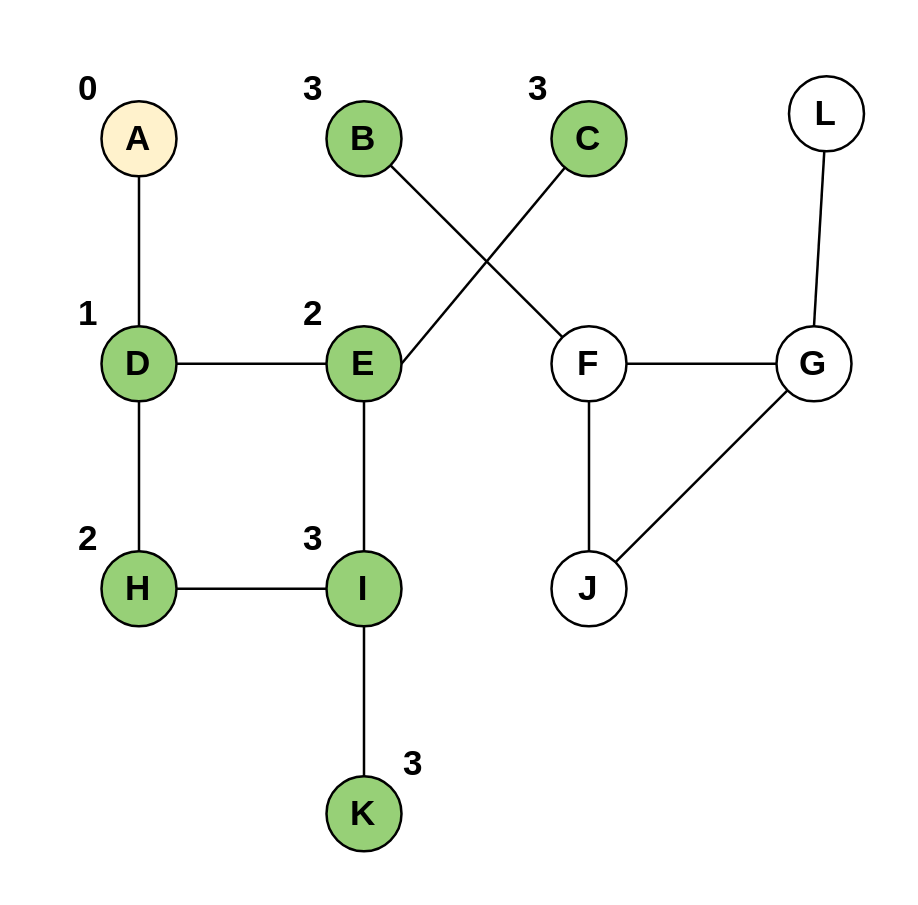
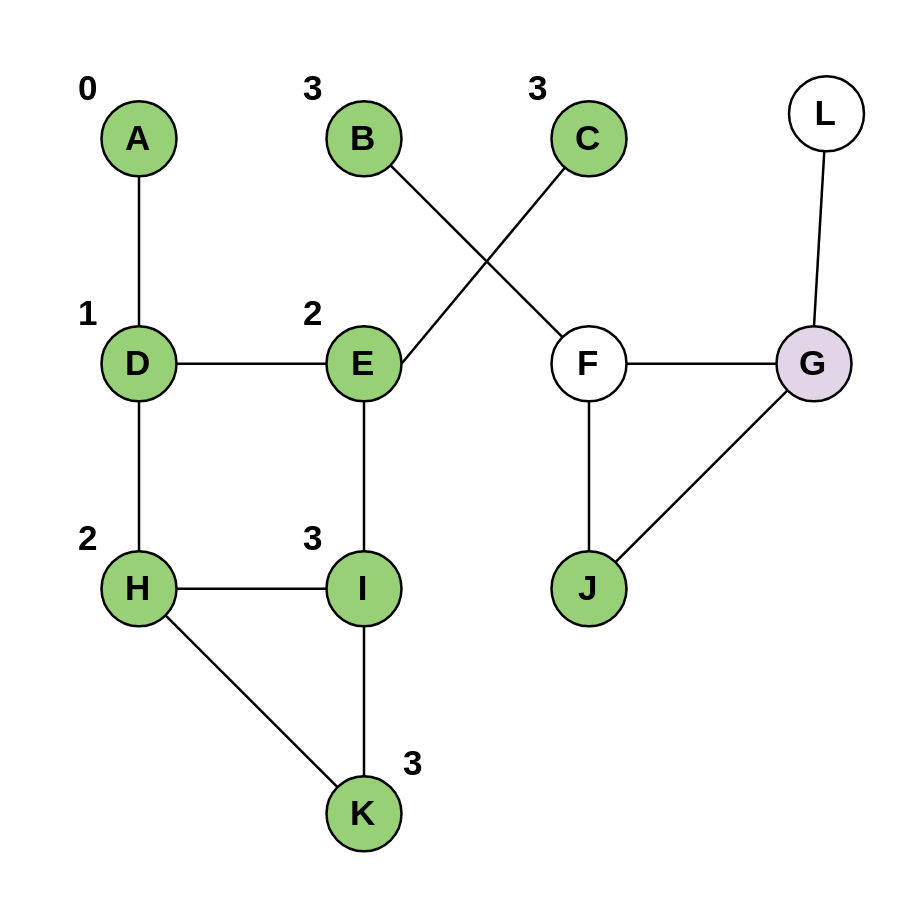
  <mxCell id="0" />
  <mxCell id="1" parent="0" />
- <mxCell id="2" value="&lt;b&gt;&lt;font style=&quot;font-size: 14px&quot;&gt;A&lt;/font&gt;&lt;/b&gt;" style="ellipse;whiteSpace=wrap;html=1;fillColor=#fff2cc;" parent="1" vertex="1"><mxGeometry x="40" y="40" width="30" height="30" as="geometry" /></mxCell>
+ <mxCell id="2" value="&lt;b&gt;&lt;font style=&quot;font-size: 14px&quot;&gt;A&lt;/font&gt;&lt;/b&gt;" style="ellipse;whiteSpace=wrap;html=1;fillColor=#97D077;" parent="1" vertex="1"><mxGeometry x="40" y="40" width="30" height="30" as="geometry" /></mxCell>
  <mxCell id="3" value="&lt;b&gt;&lt;font style=&quot;font-size: 14px&quot;&gt;D&lt;/font&gt;&lt;/b&gt;" style="ellipse;whiteSpace=wrap;html=1;fillColor=#97D077;" parent="1" vertex="1"><mxGeometry x="40" y="130" width="30" height="30" as="geometry" /></mxCell>
  <mxCell id="4" value="" style="endArrow=none;html=1;exitX=0.5;exitY=0;exitDx=0;exitDy=0;" parent="1" source="3" target="2" edge="1"><mxGeometry width="50" height="50" relative="1" as="geometry"><mxPoint x="54.86" y="110" as="sourcePoint" /><mxPoint x="54.86" y="70" as="targetPoint" /><Array as="points" /></mxGeometry></mxCell>
  <mxCell id="5" value="&lt;b&gt;&lt;font style=&quot;font-size: 14px&quot;&gt;B&lt;/font&gt;&lt;/b&gt;" style="ellipse;whiteSpace=wrap;html=1;fillColor=#97D077;" parent="1" vertex="1"><mxGeometry x="130" y="40" width="30" height="30" as="geometry" /></mxCell>
  <mxCell id="6" value="&lt;b&gt;&lt;font style=&quot;font-size: 14px&quot;&gt;E&lt;/font&gt;&lt;/b&gt;" style="ellipse;whiteSpace=wrap;html=1;fillColor=#97D077;" parent="1" vertex="1"><mxGeometry x="130" y="130" width="30" height="30" as="geometry" /></mxCell>
  <mxCell id="7" value="" style="endArrow=none;html=1;entryX=0;entryY=0.5;entryDx=0;entryDy=0;exitX=1;exitY=0.5;exitDx=0;exitDy=0;" parent="1" source="3" target="6" edge="1"><mxGeometry width="50" height="50" relative="1" as="geometry"><mxPoint x="70" y="150" as="sourcePoint" /><mxPoint x="120" y="100" as="targetPoint" /></mxGeometry></mxCell>
  <mxCell id="8" value="&lt;b&gt;&lt;font style=&quot;font-size: 14px&quot;&gt;H&lt;/font&gt;&lt;/b&gt;" style="ellipse;whiteSpace=wrap;html=1;fillColor=#97D077;" parent="1" vertex="1"><mxGeometry x="40" y="220" width="30" height="30" as="geometry" /></mxCell>
  <mxCell id="9" value="" style="endArrow=none;html=1;exitX=0.5;exitY=0;exitDx=0;exitDy=0;" parent="1" source="8" target="3" edge="1"><mxGeometry width="50" height="50" relative="1" as="geometry"><mxPoint x="54.86" y="200" as="sourcePoint" /><mxPoint x="55" y="160" as="targetPoint" /><Array as="points" /></mxGeometry></mxCell>
  <mxCell id="10" value="&lt;b&gt;&lt;font style=&quot;font-size: 14px&quot;&gt;I&lt;/font&gt;&lt;/b&gt;" style="ellipse;whiteSpace=wrap;html=1;fillColor=#97D077;" parent="1" vertex="1"><mxGeometry x="130" y="220" width="30" height="30" as="geometry" /></mxCell>
  <mxCell id="11" value="" style="endArrow=none;html=1;exitX=0.5;exitY=0;exitDx=0;exitDy=0;" parent="1" source="10" target="6" edge="1"><mxGeometry width="50" height="50" relative="1" as="geometry"><mxPoint x="144.86" y="200" as="sourcePoint" /><mxPoint x="145" y="160" as="targetPoint" /><Array as="points" /></mxGeometry></mxCell>
  <mxCell id="12" value="&lt;span style=&quot;font-size: 14px&quot;&gt;&lt;b&gt;K&lt;/b&gt;&lt;/span&gt;" style="ellipse;whiteSpace=wrap;html=1;fillColor=#97D077;" parent="1" vertex="1"><mxGeometry x="130" y="310" width="30" height="30" as="geometry" /></mxCell>
  <mxCell id="13" value="" style="endArrow=none;html=1;exitX=0.5;exitY=0;exitDx=0;exitDy=0;" parent="1" source="12" target="10" edge="1"><mxGeometry width="50" height="50" relative="1" as="geometry"><mxPoint x="144.86" y="290" as="sourcePoint" /><mxPoint x="145" y="250" as="targetPoint" /><Array as="points" /></mxGeometry></mxCell>
- <mxCell id="15" value="&lt;b&gt;&lt;font style=&quot;font-size: 14px&quot;&gt;J&lt;/font&gt;&lt;/b&gt;" style="ellipse;whiteSpace=wrap;html=1;" parent="1" vertex="1"><mxGeometry x="220" y="220" width="30" height="30" as="geometry" /></mxCell>
+ <mxCell id="14" value="" style="endArrow=none;html=1;" parent="1" source="12" target="8" edge="1"><mxGeometry width="50" height="50" relative="1" as="geometry"><mxPoint x="80" y="320" as="sourcePoint" /><mxPoint x="130" y="270" as="targetPoint" /></mxGeometry></mxCell>
+ <mxCell id="15" value="&lt;b&gt;&lt;font style=&quot;font-size: 14px&quot;&gt;J&lt;/font&gt;&lt;/b&gt;" style="ellipse;whiteSpace=wrap;html=1;fillColor=#97d077;" parent="1" vertex="1"><mxGeometry x="220" y="220" width="30" height="30" as="geometry" /></mxCell>
  <mxCell id="16" value="" style="endArrow=none;html=1;" parent="1" source="10" target="8" edge="1"><mxGeometry width="50" height="50" relative="1" as="geometry"><mxPoint x="230" y="250" as="sourcePoint" /><mxPoint x="280" y="200" as="targetPoint" /></mxGeometry></mxCell>
  <mxCell id="17" value="&lt;b&gt;&lt;font style=&quot;font-size: 14px&quot;&gt;F&lt;/font&gt;&lt;/b&gt;" style="ellipse;whiteSpace=wrap;html=1;" parent="1" vertex="1"><mxGeometry x="220" y="130" width="30" height="30" as="geometry" /></mxCell>
  <mxCell id="18" value="" style="endArrow=none;html=1;" parent="1" target="19" edge="1"><mxGeometry width="50" height="50" relative="1" as="geometry"><mxPoint x="160" y="145" as="sourcePoint" /><mxPoint x="280" y="110" as="targetPoint" /></mxGeometry></mxCell>
  <mxCell id="19" value="&lt;b&gt;&lt;font style=&quot;font-size: 14px&quot;&gt;C&lt;/font&gt;&lt;/b&gt;" style="ellipse;whiteSpace=wrap;html=1;fillColor=#97D077;" parent="1" vertex="1"><mxGeometry x="220" y="40" width="30" height="30" as="geometry" /></mxCell>
  <mxCell id="20" value="" style="endArrow=none;html=1;" parent="1" source="17" target="5" edge="1"><mxGeometry width="50" height="50" relative="1" as="geometry"><mxPoint x="170" y="155" as="sourcePoint" /><mxPoint x="235.415" y="76.538" as="targetPoint" /></mxGeometry></mxCell>
- <mxCell id="21" value="&lt;b&gt;&lt;font style=&quot;font-size: 14px&quot;&gt;G&lt;/font&gt;&lt;/b&gt;" style="ellipse;whiteSpace=wrap;html=1;" parent="1" vertex="1"><mxGeometry x="310" y="130" width="30" height="30" as="geometry" /></mxCell>
+ <mxCell id="21" value="&lt;b&gt;&lt;font style=&quot;font-size: 14px&quot;&gt;G&lt;/font&gt;&lt;/b&gt;" style="ellipse;whiteSpace=wrap;html=1;fillColor=#e1d5e7;" parent="1" vertex="1"><mxGeometry x="310" y="130" width="30" height="30" as="geometry" /></mxCell>
  <mxCell id="22" value="" style="endArrow=none;html=1;" parent="1" source="21" target="17" edge="1"><mxGeometry width="50" height="50" relative="1" as="geometry"><mxPoint x="300" y="160" as="sourcePoint" /><mxPoint x="250" y="145" as="targetPoint" /></mxGeometry></mxCell>
  <mxCell id="23" value="" style="endArrow=none;html=1;" parent="1" source="15" target="17" edge="1"><mxGeometry width="50" height="50" relative="1" as="geometry"><mxPoint x="320" y="155" as="sourcePoint" /><mxPoint x="260" y="155" as="targetPoint" /></mxGeometry></mxCell>
  <mxCell id="24" value="" style="endArrow=none;html=1;" parent="1" source="15" target="21" edge="1"><mxGeometry width="50" height="50" relative="1" as="geometry"><mxPoint x="245" y="230" as="sourcePoint" /><mxPoint x="245" y="170" as="targetPoint" /></mxGeometry></mxCell>
  <mxCell id="25" value="&lt;b&gt;&lt;font style=&quot;font-size: 14px&quot;&gt;L&lt;/font&gt;&lt;/b&gt;" style="ellipse;whiteSpace=wrap;html=1;" parent="1" vertex="1"><mxGeometry x="315" y="30" width="30" height="30" as="geometry" /></mxCell>
  <mxCell id="26" value="" style="endArrow=none;html=1;" parent="1" target="25" edge="1"><mxGeometry width="50" height="50" relative="1" as="geometry"><mxPoint x="325" y="130" as="sourcePoint" /><mxPoint x="325.415" y="76.538" as="targetPoint" /></mxGeometry></mxCell>
  <mxCell id="27" value="&lt;b&gt;&lt;font style=&quot;font-size: 14px&quot;&gt;0&lt;/font&gt;&lt;/b&gt;" style="text;html=1;strokeColor=none;fillColor=none;align=center;verticalAlign=middle;whiteSpace=wrap;rounded=0;" vertex="1" parent="1"><mxGeometry x="20" y="20" width="30" height="30" as="geometry" /></mxCell>
  <mxCell id="28" value="&lt;b&gt;&lt;font style=&quot;font-size: 14px&quot;&gt;1&lt;/font&gt;&lt;/b&gt;" style="text;html=1;strokeColor=none;fillColor=none;align=center;verticalAlign=middle;whiteSpace=wrap;rounded=0;" vertex="1" parent="1"><mxGeometry x="20" y="110" width="30" height="30" as="geometry" /></mxCell>
  <mxCell id="29" value="&lt;b&gt;&lt;font style=&quot;font-size: 14px&quot;&gt;2&lt;/font&gt;&lt;/b&gt;" style="text;html=1;strokeColor=none;fillColor=none;align=center;verticalAlign=middle;whiteSpace=wrap;rounded=0;" vertex="1" parent="1"><mxGeometry x="110" y="110" width="30" height="30" as="geometry" /></mxCell>
  <mxCell id="30" value="&lt;b&gt;&lt;font style=&quot;font-size: 14px&quot;&gt;3&lt;/font&gt;&lt;/b&gt;" style="text;html=1;strokeColor=none;fillColor=none;align=center;verticalAlign=middle;whiteSpace=wrap;rounded=0;" vertex="1" parent="1"><mxGeometry x="110" y="20" width="30" height="30" as="geometry" /></mxCell>
  <mxCell id="31" value="&lt;b&gt;&lt;font style=&quot;font-size: 14px&quot;&gt;3&lt;/font&gt;&lt;/b&gt;" style="text;html=1;strokeColor=none;fillColor=none;align=center;verticalAlign=middle;whiteSpace=wrap;rounded=0;" vertex="1" parent="1"><mxGeometry x="200" y="20" width="30" height="30" as="geometry" /></mxCell>
  <mxCell id="32" value="&lt;b&gt;&lt;font style=&quot;font-size: 14px&quot;&gt;3&lt;/font&gt;&lt;/b&gt;" style="text;html=1;strokeColor=none;fillColor=none;align=center;verticalAlign=middle;whiteSpace=wrap;rounded=0;" vertex="1" parent="1"><mxGeometry x="110" y="200" width="30" height="30" as="geometry" /></mxCell>
  <mxCell id="33" value="&lt;b&gt;&lt;font style=&quot;font-size: 14px&quot;&gt;2&lt;/font&gt;&lt;/b&gt;" style="text;html=1;strokeColor=none;fillColor=none;align=center;verticalAlign=middle;whiteSpace=wrap;rounded=0;" vertex="1" parent="1"><mxGeometry x="20" y="200" width="30" height="30" as="geometry" /></mxCell>
  <mxCell id="34" value="&lt;b&gt;&lt;font style=&quot;font-size: 14px&quot;&gt;3&lt;/font&gt;&lt;/b&gt;" style="text;html=1;strokeColor=none;fillColor=none;align=center;verticalAlign=middle;whiteSpace=wrap;rounded=0;" vertex="1" parent="1"><mxGeometry x="150" y="290" width="30" height="30" as="geometry" /></mxCell>
